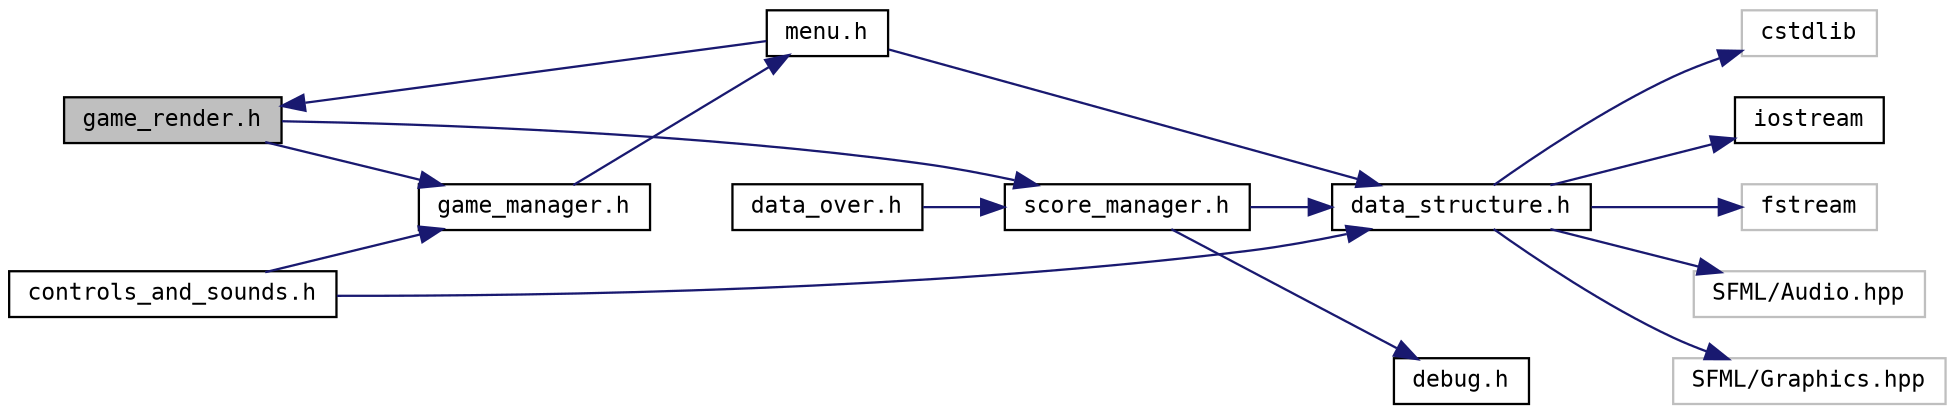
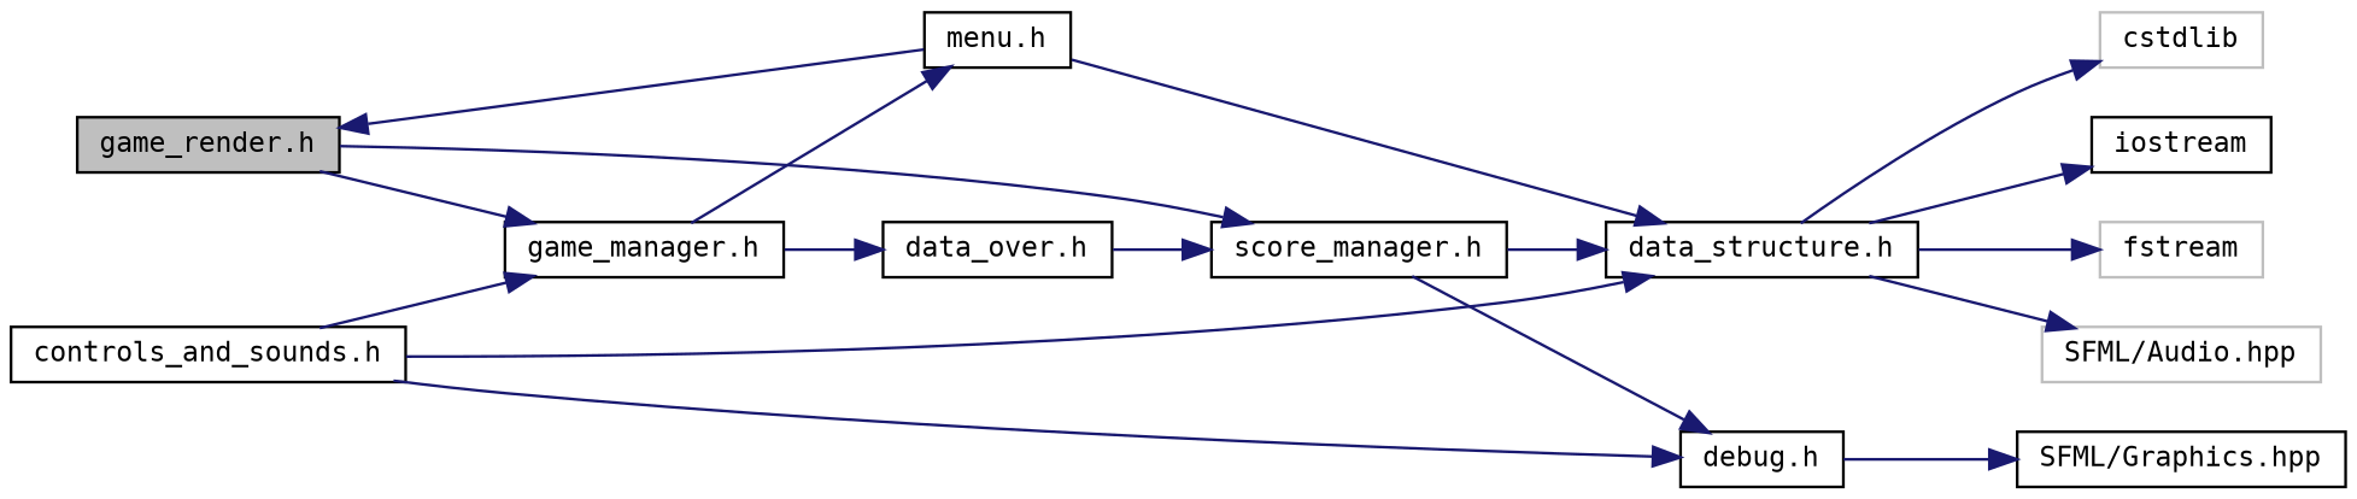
  digraph {
    fontname="DejaVu Sans Mono"
    rankdir=LR
    node [color=black fillcolor=white fontname="DejaVu Sans Mono" fontsize=10 shape=record style=filled]
    edge [color=midnightblue fontname="DejaVu Sans Mono" fontsize=10 labelfontname=Helvetica labelfontsize=10 style=solid]
    n1 [fillcolor=grey75 fontcolor=black height=0.2 label="game_render.h" width=0.4]
    n2 [height=0.2 label="game_manager.h" width=0.4]
    n3 [height=0.2 label="score_manager.h" width=0.4]
    n4 [height=0.2 label="menu.h" width=0.4]
    n5 [height=0.2 label="data_over.h" width=0.4]
    n6 [height=0.2 label="debug.h" width=0.4]
    n7 [height=0.2 label="data_structure.h" width=0.4]
    n8 [height=0.2 label="controls_and_sounds.h" width=0.4]
-   n9 [color=grey75 height=0.2 label="SFML/Graphics.hpp" width=0.4]
+   n9 [height=0.2 label="SFML/Graphics.hpp" width=0.4]
    n10 [color=grey75 height=0.2 label="SFML/Audio.hpp" width=0.4]
    n11 [color=grey75 height=0.2 label=cstdlib width=0.4]
    n12 [height=0.2 label=iostream width=0.4]
    n13 [color=grey75 height=0.2 label=fstream width=0.4]
    n1 -> n2
    n1 -> n3
    n2 -> n4
+   n2 -> n5
    n3 -> n6
    n3 -> n7
    n4 -> n1
    n4 -> n7
    n5 -> n3
-   n7 -> n9
+   n6 -> n9
    n7 -> n10
    n7 -> n11
    n7 -> n12
    n7 -> n13
    n8 -> n2
+   n8 -> n6
    n8 -> n7
  }
